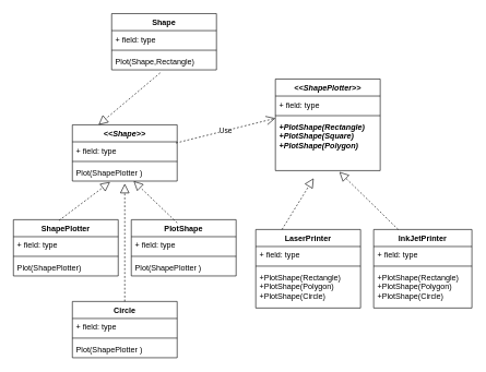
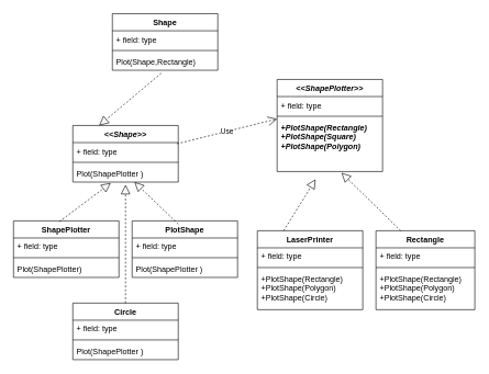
  <mxCell id="0" />
  <mxCell id="1" parent="0" />
  <mxCell id="2" value="&lt;&lt;Shape&gt;&gt;" style="swimlane;fontStyle=3;align=center;verticalAlign=top;childLayout=stackLayout;horizontal=1;startSize=26;horizontalStack=0;resizeParent=1;resizeParentMax=0;resizeLast=0;collapsible=1;marginBottom=0;" parent="1" vertex="1"><mxGeometry x="110" y="190" width="160" height="86" as="geometry" /></mxCell>
  <mxCell id="3" value="+ field: type" style="text;strokeColor=none;fillColor=none;align=left;verticalAlign=top;spacingLeft=4;spacingRight=4;overflow=hidden;rotatable=0;points=[[0,0.5],[1,0.5]];portConstraint=eastwest;" parent="2" vertex="1"><mxGeometry y="26" width="160" height="26" as="geometry" /></mxCell>
  <mxCell id="4" value="" style="line;strokeWidth=1;fillColor=none;align=left;verticalAlign=middle;spacingTop=-1;spacingLeft=3;spacingRight=3;rotatable=0;labelPosition=right;points=[];portConstraint=eastwest;" parent="2" vertex="1"><mxGeometry y="52" width="160" height="8" as="geometry" /></mxCell>
  <mxCell id="5" value="Plot(ShapePlotter )" style="text;strokeColor=none;fillColor=none;align=left;verticalAlign=top;spacingLeft=4;spacingRight=4;overflow=hidden;rotatable=0;points=[[0,0.5],[1,0.5]];portConstraint=eastwest;" parent="2" vertex="1"><mxGeometry y="60" width="160" height="26" as="geometry" /></mxCell>
  <mxCell id="6" value="Circle" style="swimlane;fontStyle=1;align=center;verticalAlign=top;childLayout=stackLayout;horizontal=1;startSize=26;horizontalStack=0;resizeParent=1;resizeParentMax=0;resizeLast=0;collapsible=1;marginBottom=0;" parent="1" vertex="1"><mxGeometry x="110" y="460" width="160" height="86" as="geometry" /></mxCell>
  <mxCell id="7" value="+ field: type" style="text;strokeColor=none;fillColor=none;align=left;verticalAlign=top;spacingLeft=4;spacingRight=4;overflow=hidden;rotatable=0;points=[[0,0.5],[1,0.5]];portConstraint=eastwest;" parent="6" vertex="1"><mxGeometry y="26" width="160" height="26" as="geometry" /></mxCell>
  <mxCell id="8" value="" style="line;strokeWidth=1;fillColor=none;align=left;verticalAlign=middle;spacingTop=-1;spacingLeft=3;spacingRight=3;rotatable=0;labelPosition=right;points=[];portConstraint=eastwest;" parent="6" vertex="1"><mxGeometry y="52" width="160" height="8" as="geometry" /></mxCell>
  <mxCell id="9" value="Plot(ShapePlotter )" style="text;strokeColor=none;fillColor=none;align=left;verticalAlign=top;spacingLeft=4;spacingRight=4;overflow=hidden;rotatable=0;points=[[0,0.5],[1,0.5]];portConstraint=eastwest;" parent="6" vertex="1"><mxGeometry y="60" width="160" height="26" as="geometry" /></mxCell>
  <mxCell id="10" value="PlotShape" style="swimlane;fontStyle=1;align=center;verticalAlign=top;childLayout=stackLayout;horizontal=1;startSize=26;horizontalStack=0;resizeParent=1;resizeParentMax=0;resizeLast=0;collapsible=1;marginBottom=0;" parent="1" vertex="1"><mxGeometry x="200" y="335" width="160" height="86" as="geometry" /></mxCell>
  <mxCell id="11" value="+ field: type" style="text;strokeColor=none;fillColor=none;align=left;verticalAlign=top;spacingLeft=4;spacingRight=4;overflow=hidden;rotatable=0;points=[[0,0.5],[1,0.5]];portConstraint=eastwest;" parent="10" vertex="1"><mxGeometry y="26" width="160" height="26" as="geometry" /></mxCell>
  <mxCell id="12" value="" style="line;strokeWidth=1;fillColor=none;align=left;verticalAlign=middle;spacingTop=-1;spacingLeft=3;spacingRight=3;rotatable=0;labelPosition=right;points=[];portConstraint=eastwest;" parent="10" vertex="1"><mxGeometry y="52" width="160" height="8" as="geometry" /></mxCell>
  <mxCell id="13" value="Plot(ShapePlotter )" style="text;strokeColor=none;fillColor=none;align=left;verticalAlign=top;spacingLeft=4;spacingRight=4;overflow=hidden;rotatable=0;points=[[0,0.5],[1,0.5]];portConstraint=eastwest;" parent="10" vertex="1"><mxGeometry y="60" width="160" height="26" as="geometry" /></mxCell>
  <mxCell id="14" value="ShapePlotter" style="swimlane;fontStyle=1;align=center;verticalAlign=top;childLayout=stackLayout;horizontal=1;startSize=26;horizontalStack=0;resizeParent=1;resizeParentMax=0;resizeLast=0;collapsible=1;marginBottom=0;" parent="1" vertex="1"><mxGeometry x="20" y="335" width="160" height="86" as="geometry" /></mxCell>
  <mxCell id="15" value="+ field: type" style="text;strokeColor=none;fillColor=none;align=left;verticalAlign=top;spacingLeft=4;spacingRight=4;overflow=hidden;rotatable=0;points=[[0,0.5],[1,0.5]];portConstraint=eastwest;" parent="14" vertex="1"><mxGeometry y="26" width="160" height="26" as="geometry" /></mxCell>
  <mxCell id="16" value="" style="line;strokeWidth=1;fillColor=none;align=left;verticalAlign=middle;spacingTop=-1;spacingLeft=3;spacingRight=3;rotatable=0;labelPosition=right;points=[];portConstraint=eastwest;" parent="14" vertex="1"><mxGeometry y="52" width="160" height="8" as="geometry" /></mxCell>
  <mxCell id="17" value="Plot(ShapePlotter)" style="text;strokeColor=none;fillColor=none;align=left;verticalAlign=top;spacingLeft=4;spacingRight=4;overflow=hidden;rotatable=0;points=[[0,0.5],[1,0.5]];portConstraint=eastwest;" parent="14" vertex="1"><mxGeometry y="60" width="160" height="26" as="geometry" /></mxCell>
  <mxCell id="18" value="" style="endArrow=block;dashed=1;endFill=0;endSize=12;html=1;rounded=0;exitX=0.438;exitY=0.058;exitDx=0;exitDy=0;exitPerimeter=0;" parent="1" source="10" target="5" edge="1"><mxGeometry width="160" relative="1" as="geometry"><mxPoint x="280" y="320" as="sourcePoint" /><mxPoint x="440" y="320" as="targetPoint" /></mxGeometry></mxCell>
  <mxCell id="19" value="" style="endArrow=block;dashed=1;endFill=0;endSize=12;html=1;rounded=0;exitX=0.5;exitY=0;exitDx=0;exitDy=0;" parent="1" source="6" edge="1"><mxGeometry width="160" relative="1" as="geometry"><mxPoint x="280.08" y="349.988" as="sourcePoint" /><mxPoint x="190" y="280" as="targetPoint" /></mxGeometry></mxCell>
  <mxCell id="20" value="" style="endArrow=block;dashed=1;endFill=0;endSize=12;html=1;rounded=0;exitX=0.435;exitY=0.014;exitDx=0;exitDy=0;exitPerimeter=0;entryX=0.36;entryY=1.054;entryDx=0;entryDy=0;entryPerimeter=0;" parent="1" source="14" target="5" edge="1"><mxGeometry width="160" relative="1" as="geometry"><mxPoint x="423.56" y="346.978" as="sourcePoint" /><mxPoint x="237.458" y="296" as="targetPoint" /></mxGeometry></mxCell>
  <mxCell id="21" value="&lt;&lt;ShapePlotter&gt;&gt;" style="swimlane;fontStyle=3;align=center;verticalAlign=top;childLayout=stackLayout;horizontal=1;startSize=26;horizontalStack=0;resizeParent=1;resizeParentMax=0;resizeLast=0;collapsible=1;marginBottom=0;" parent="1" vertex="1"><mxGeometry x="420" y="120" width="160" height="140" as="geometry" /></mxCell>
  <mxCell id="22" value="+ field: type" style="text;strokeColor=none;fillColor=none;align=left;verticalAlign=top;spacingLeft=4;spacingRight=4;overflow=hidden;rotatable=0;points=[[0,0.5],[1,0.5]];portConstraint=eastwest;" parent="21" vertex="1"><mxGeometry y="26" width="160" height="26" as="geometry" /></mxCell>
  <mxCell id="23" value="" style="line;strokeWidth=1;fillColor=none;align=left;verticalAlign=middle;spacingTop=-1;spacingLeft=3;spacingRight=3;rotatable=0;labelPosition=right;points=[];portConstraint=eastwest;" parent="21" vertex="1"><mxGeometry y="52" width="160" height="8" as="geometry" /></mxCell>
  <mxCell id="24" value="+PlotShape(Rectangle)&#10;+PlotShape(Square)&#10;+PlotShape(Polygon)" style="text;strokeColor=none;fillColor=none;align=left;verticalAlign=top;spacingLeft=4;spacingRight=4;overflow=hidden;rotatable=0;points=[[0,0.5],[1,0.5]];portConstraint=eastwest;fontStyle=3" parent="21" vertex="1"><mxGeometry y="60" width="160" height="80" as="geometry" /></mxCell>
  <mxCell id="25" value="LaserPrinter" style="swimlane;fontStyle=1;align=center;verticalAlign=top;childLayout=stackLayout;horizontal=1;startSize=26;horizontalStack=0;resizeParent=1;resizeParentMax=0;resizeLast=0;collapsible=1;marginBottom=0;" parent="1" vertex="1"><mxGeometry x="390" y="350" width="160" height="120" as="geometry" /></mxCell>
  <mxCell id="26" value="+ field: type" style="text;strokeColor=none;fillColor=none;align=left;verticalAlign=top;spacingLeft=4;spacingRight=4;overflow=hidden;rotatable=0;points=[[0,0.5],[1,0.5]];portConstraint=eastwest;" parent="25" vertex="1"><mxGeometry y="26" width="160" height="26" as="geometry" /></mxCell>
  <mxCell id="27" value="" style="line;strokeWidth=1;fillColor=none;align=left;verticalAlign=middle;spacingTop=-1;spacingLeft=3;spacingRight=3;rotatable=0;labelPosition=right;points=[];portConstraint=eastwest;" parent="25" vertex="1"><mxGeometry y="52" width="160" height="8" as="geometry" /></mxCell>
  <mxCell id="28" value="+PlotShape(Rectangle)&#10;+PlotShape(Polygon)&#10;+PlotShape(Circle)" style="text;strokeColor=none;fillColor=none;align=left;verticalAlign=top;spacingLeft=4;spacingRight=4;overflow=hidden;rotatable=0;points=[[0,0.5],[1,0.5]];portConstraint=eastwest;" parent="25" vertex="1"><mxGeometry y="60" width="160" height="60" as="geometry" /></mxCell>
- <mxCell id="29" value="InkJetPrinter" style="swimlane;fontStyle=1;align=center;verticalAlign=top;childLayout=stackLayout;horizontal=1;startSize=26;horizontalStack=0;resizeParent=1;resizeParentMax=0;resizeLast=0;collapsible=1;marginBottom=0;" parent="1" vertex="1"><mxGeometry x="570" y="350" width="150" height="120" as="geometry" /></mxCell>
+ <mxCell id="29" value="Rectangle" style="swimlane;fontStyle=1;align=center;verticalAlign=top;childLayout=stackLayout;horizontal=1;startSize=26;horizontalStack=0;resizeParent=1;resizeParentMax=0;resizeLast=0;collapsible=1;marginBottom=0;" parent="1" vertex="1"><mxGeometry x="570" y="350" width="150" height="120" as="geometry" /></mxCell>
  <mxCell id="30" value="+ field: type" style="text;strokeColor=none;fillColor=none;align=left;verticalAlign=top;spacingLeft=4;spacingRight=4;overflow=hidden;rotatable=0;points=[[0,0.5],[1,0.5]];portConstraint=eastwest;" parent="29" vertex="1"><mxGeometry y="26" width="150" height="26" as="geometry" /></mxCell>
  <mxCell id="31" value="" style="line;strokeWidth=1;fillColor=none;align=left;verticalAlign=middle;spacingTop=-1;spacingLeft=3;spacingRight=3;rotatable=0;labelPosition=right;points=[];portConstraint=eastwest;" parent="29" vertex="1"><mxGeometry y="52" width="150" height="8" as="geometry" /></mxCell>
  <mxCell id="32" value="+PlotShape(Rectangle)&#10;+PlotShape(Polygon)&#10;+PlotShape(Circle)" style="text;strokeColor=none;fillColor=none;align=left;verticalAlign=top;spacingLeft=4;spacingRight=4;overflow=hidden;rotatable=0;points=[[0,0.5],[1,0.5]];portConstraint=eastwest;" parent="29" vertex="1"><mxGeometry y="60" width="150" height="60" as="geometry" /></mxCell>
  <mxCell id="33" value="" style="endArrow=block;dashed=1;endFill=0;endSize=12;html=1;rounded=0;exitX=0.25;exitY=0;exitDx=0;exitDy=0;entryX=0.365;entryY=1.146;entryDx=0;entryDy=0;entryPerimeter=0;" parent="1" source="25" target="24" edge="1"><mxGeometry width="160" relative="1" as="geometry"><mxPoint x="99.6" y="346.204" as="sourcePoint" /><mxPoint x="177.6" y="287.404" as="targetPoint" /></mxGeometry></mxCell>
  <mxCell id="34" value="" style="endArrow=block;dashed=1;endFill=0;endSize=12;html=1;rounded=0;exitX=0.25;exitY=0;exitDx=0;exitDy=0;entryX=0.61;entryY=1.023;entryDx=0;entryDy=0;entryPerimeter=0;" parent="1" source="29" target="24" edge="1"><mxGeometry width="160" relative="1" as="geometry"><mxPoint x="410" y="240" as="sourcePoint" /><mxPoint x="488.4" y="219.796" as="targetPoint" /></mxGeometry></mxCell>
  <mxCell id="35" value="Shape" style="swimlane;fontStyle=1;align=center;verticalAlign=top;childLayout=stackLayout;horizontal=1;startSize=26;horizontalStack=0;resizeParent=1;resizeParentMax=0;resizeLast=0;collapsible=1;marginBottom=0;" vertex="1" parent="1"><mxGeometry x="170" y="20" width="160" height="86" as="geometry" /></mxCell>
  <mxCell id="36" value="+ field: type" style="text;strokeColor=none;fillColor=none;align=left;verticalAlign=top;spacingLeft=4;spacingRight=4;overflow=hidden;rotatable=0;points=[[0,0.5],[1,0.5]];portConstraint=eastwest;" vertex="1" parent="35"><mxGeometry y="26" width="160" height="26" as="geometry" /></mxCell>
  <mxCell id="37" value="" style="line;strokeWidth=1;fillColor=none;align=left;verticalAlign=middle;spacingTop=-1;spacingLeft=3;spacingRight=3;rotatable=0;labelPosition=right;points=[];portConstraint=eastwest;" vertex="1" parent="35"><mxGeometry y="52" width="160" height="8" as="geometry" /></mxCell>
  <mxCell id="38" value="Plot(Shape,Rectangle)" style="text;strokeColor=none;fillColor=none;align=left;verticalAlign=top;spacingLeft=4;spacingRight=4;overflow=hidden;rotatable=0;points=[[0,0.5],[1,0.5]];portConstraint=eastwest;" vertex="1" parent="35"><mxGeometry y="60" width="160" height="26" as="geometry" /></mxCell>
  <mxCell id="39" value="Use" style="endArrow=open;endSize=12;dashed=1;html=1;rounded=0;entryX=0;entryY=0;entryDx=0;entryDy=0;entryPerimeter=0;exitX=0.988;exitY=0.069;exitDx=0;exitDy=0;exitPerimeter=0;" edge="1" parent="1" source="3" target="24"><mxGeometry width="160" relative="1" as="geometry"><mxPoint x="280" y="90" as="sourcePoint" /><mxPoint x="440" y="90" as="targetPoint" /></mxGeometry></mxCell>
  <mxCell id="40" value="" style="endArrow=block;dashed=1;endFill=0;endSize=12;html=1;rounded=0;entryX=0.25;entryY=0;entryDx=0;entryDy=0;exitX=0.463;exitY=1.177;exitDx=0;exitDy=0;exitPerimeter=0;" edge="1" parent="1" source="38" target="2"><mxGeometry width="160" relative="1" as="geometry"><mxPoint x="280" y="90" as="sourcePoint" /><mxPoint x="440" y="90" as="targetPoint" /></mxGeometry></mxCell>
